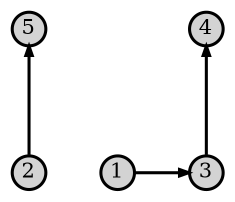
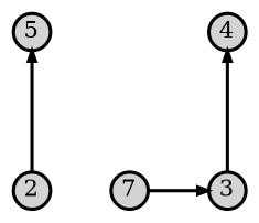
  digraph {
    rank=same
    rankdir=BT
    node [fixedsize=true fontsize=7 shape=circle style=filled]
    edge [arrowsize=0.3]
    n1 [label=5 width=0.15]
-   n2 [label=1 width=0.15]
+   n2 [label=7 width=0.15]
    n3 [label=2 width=0.15]
    n4 [label=3 width=0.15]
    n5 [label=4 width=0.15]
    subgraph sub_1 {
      n1
    }
    subgraph sub_2 {
      n2
      n3
      n4
    }
    subgraph sub_3 {
      n5
    }
    n2 -> n4
    n3 -> n1
    n4 -> n5
  }
